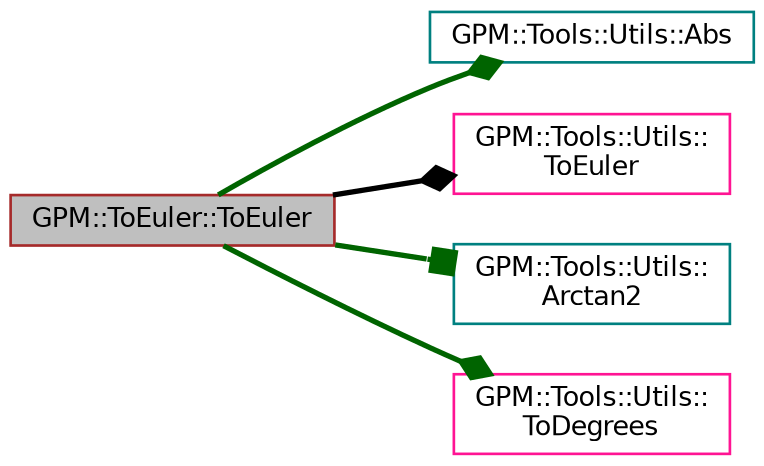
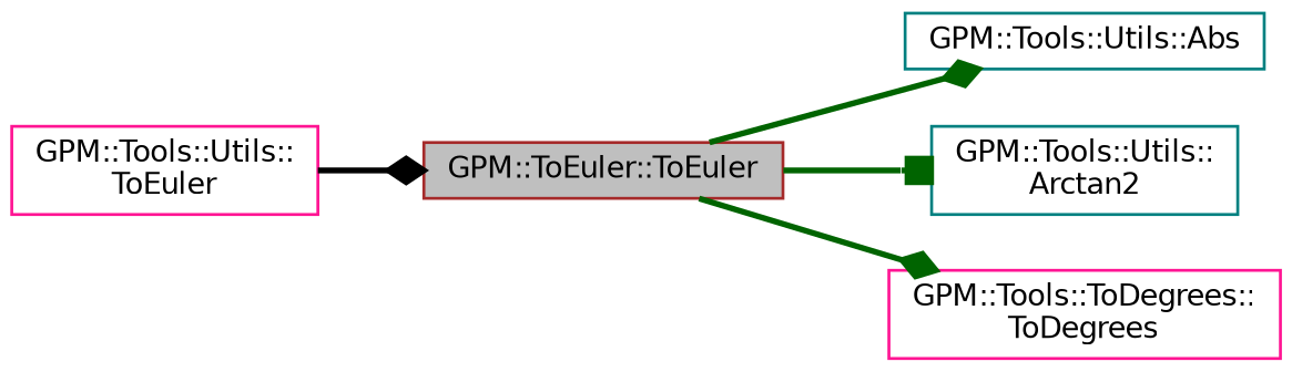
  digraph {
    rankdir=LR
    node [color=teal fillcolor=white fontname=Helvetica fontsize=10 shape=record style=filled]
    edge [arrowhead=diamond color=darkgreen fontname=Helvetica fontsize=10 labelfontname=Helvetica labelfontsize=10 style=bold]
    n1 [color=brown fillcolor=grey75 fontcolor=black height=0.2 label="GPM::ToEuler::ToEuler" width=0.4]
    n2 [height=0.2 label="GPM::Tools::Utils::Abs" width=0.4]
    n3 [color=deeppink height=0.2 label="GPM::Tools::Utils::\lToEuler" width=0.4]
    n4 [height=0.2 label="GPM::Tools::Utils::\lArctan2" width=0.4]
-   n5 [color=deeppink height=0.2 label="GPM::Tools::Utils::\lToDegrees" width=0.4]
+   n5 [color=deeppink height=0.2 label="GPM::Tools::ToDegrees::\lToDegrees" width=0.4]
    n1 -> n2
-   n1 -> n3 [color=black]
+   n3 -> n1 [color=black]
    n1 -> n4 [arrowhead=box]
    n1 -> n5
  }
